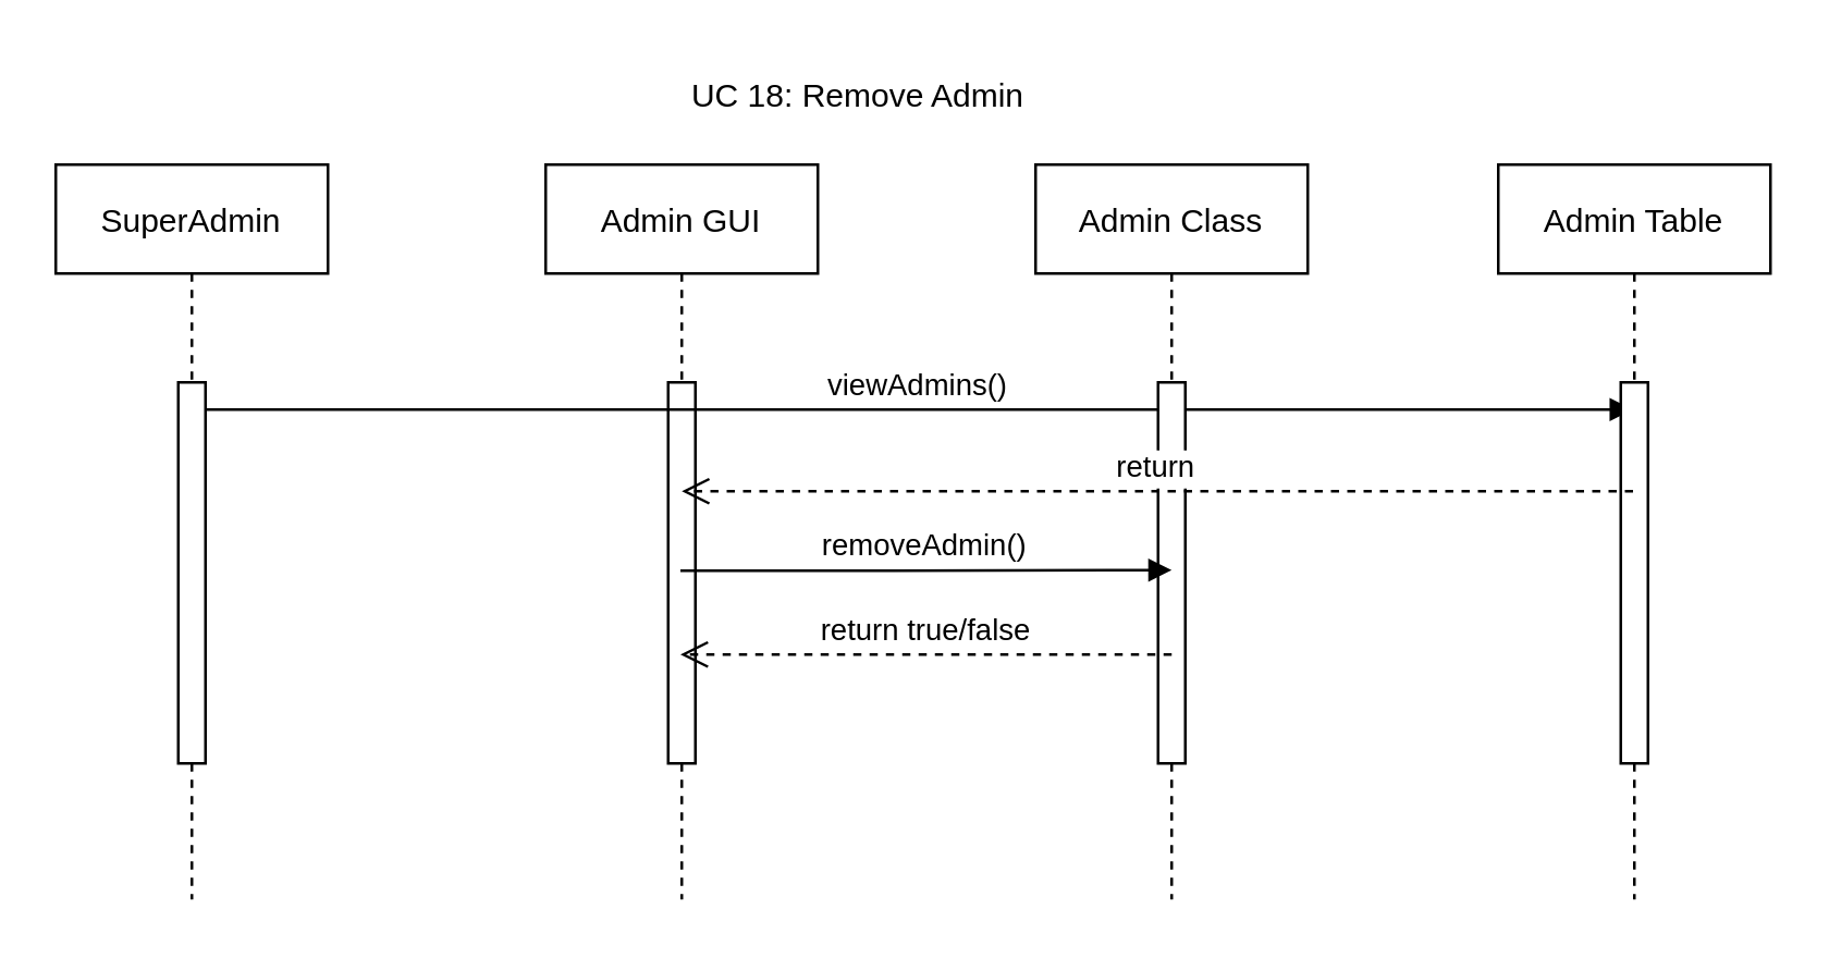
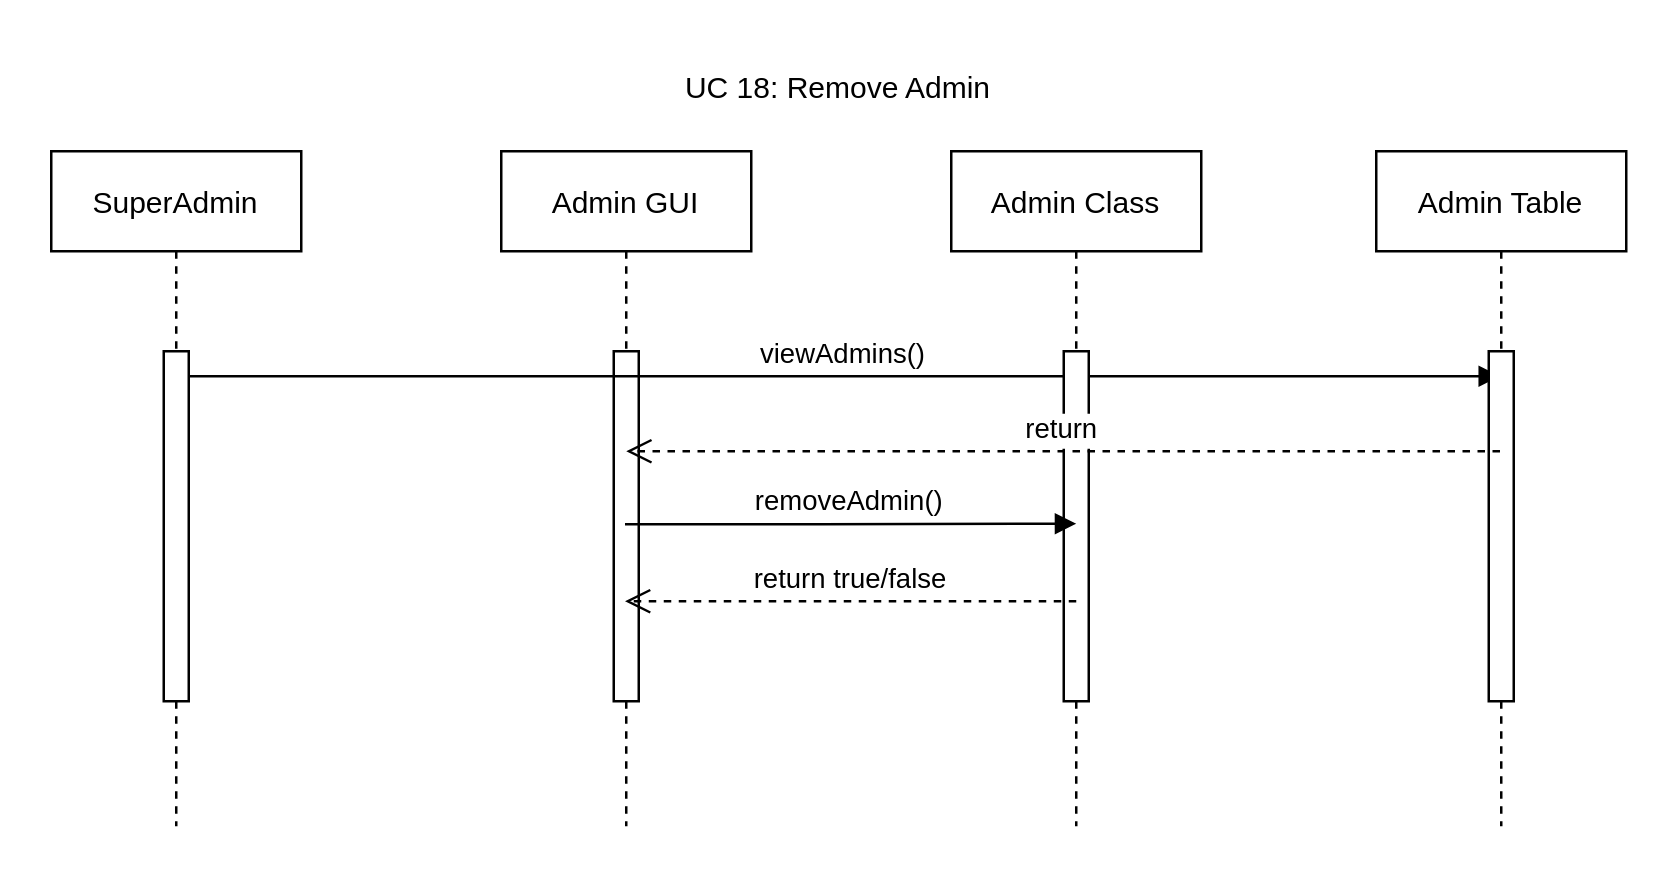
  <mxCell id="0" />
  <mxCell id="1" parent="0" />
  <mxCell id="2" value="SuperAdmin" style="shape=umlLifeline;perimeter=lifelinePerimeter;container=1;collapsible=0;recursiveResize=0;rounded=0;shadow=0;strokeWidth=1;" parent="1" vertex="1"><mxGeometry x="20" y="60" width="100" height="270" as="geometry" /></mxCell>
  <mxCell id="3" value="" style="points=[];perimeter=orthogonalPerimeter;rounded=0;shadow=0;strokeWidth=1;" parent="2" vertex="1"><mxGeometry x="45" y="80" width="10" height="140" as="geometry" /></mxCell>
  <mxCell id="4" value="Admin GUI" style="shape=umlLifeline;perimeter=lifelinePerimeter;container=1;collapsible=0;recursiveResize=0;rounded=0;shadow=0;strokeWidth=1;" parent="1" vertex="1"><mxGeometry x="200" y="60" width="100" height="270" as="geometry" /></mxCell>
  <mxCell id="5" value="" style="points=[];perimeter=orthogonalPerimeter;rounded=0;shadow=0;strokeWidth=1;" parent="4" vertex="1"><mxGeometry x="45" y="80" width="10" height="140" as="geometry" /></mxCell>
  <mxCell id="6" value="viewAdmins()" style="verticalAlign=bottom;endArrow=block;shadow=0;strokeWidth=1;" parent="1" source="3" target="10" edge="1"><mxGeometry relative="1" as="geometry"><mxPoint x="175" y="140" as="sourcePoint" /><Array as="points"><mxPoint x="320" y="150" /></Array></mxGeometry></mxCell>
- <mxCell id="7" value="UC 18: Remove Admin" style="text;strokeColor=none;fillColor=none;html=1;align=center;verticalAlign=middle;whiteSpace=wrap;rounded=0;hachureGap=4;" vertex="1" parent="1"><mxGeometry x="250" y="20" width="130" height="30" as="geometry" /></mxCell>
+ <mxCell id="7" value="UC 18: Remove Admin" style="text;strokeColor=none;fillColor=none;html=1;align=center;verticalAlign=middle;whiteSpace=wrap;rounded=0;hachureGap=4;" vertex="1" parent="1"><mxGeometry x="270" y="20" width="130" height="30" as="geometry" /></mxCell>
  <mxCell id="8" value="Admin Class" style="shape=umlLifeline;perimeter=lifelinePerimeter;container=1;collapsible=0;recursiveResize=0;rounded=0;shadow=0;strokeWidth=1;" vertex="1" parent="1"><mxGeometry x="380" y="60" width="100" height="270" as="geometry" /></mxCell>
  <mxCell id="9" value="" style="points=[];perimeter=orthogonalPerimeter;rounded=0;shadow=0;strokeWidth=1;" vertex="1" parent="8"><mxGeometry x="45" y="80" width="10" height="140" as="geometry" /></mxCell>
  <mxCell id="10" value="Admin Table" style="shape=umlLifeline;perimeter=lifelinePerimeter;container=1;collapsible=0;recursiveResize=0;rounded=0;shadow=0;strokeWidth=1;" vertex="1" parent="1"><mxGeometry x="550" y="60" width="100" height="270" as="geometry" /></mxCell>
  <mxCell id="11" value="" style="points=[];perimeter=orthogonalPerimeter;rounded=0;shadow=0;strokeWidth=1;" vertex="1" parent="10"><mxGeometry x="45" y="80" width="10" height="140" as="geometry" /></mxCell>
  <mxCell id="12" value="return" style="verticalAlign=bottom;endArrow=open;dashed=1;endSize=8;shadow=0;strokeWidth=1;" parent="1" source="10" edge="1"><mxGeometry relative="1" as="geometry"><mxPoint x="250" y="180" as="targetPoint" /><Array as="points"><mxPoint x="390" y="180" /></Array></mxGeometry></mxCell>
  <mxCell id="13" value="removeAdmin()" style="verticalAlign=bottom;endArrow=block;shadow=0;strokeWidth=1;" edge="1" parent="1" source="4"><mxGeometry relative="1" as="geometry"><mxPoint x="260" y="200" as="sourcePoint" /><mxPoint x="430" y="209" as="targetPoint" /><Array as="points"><mxPoint x="317.75" y="209.17" /></Array></mxGeometry></mxCell>
  <mxCell id="14" value="return true/false" style="verticalAlign=bottom;endArrow=open;dashed=1;endSize=8;shadow=0;strokeWidth=1;" edge="1" parent="1" target="4"><mxGeometry relative="1" as="geometry"><mxPoint x="260" y="229" as="targetPoint" /><mxPoint x="430" y="240" as="sourcePoint" /><Array as="points"><mxPoint x="390" y="240" /></Array></mxGeometry></mxCell>
